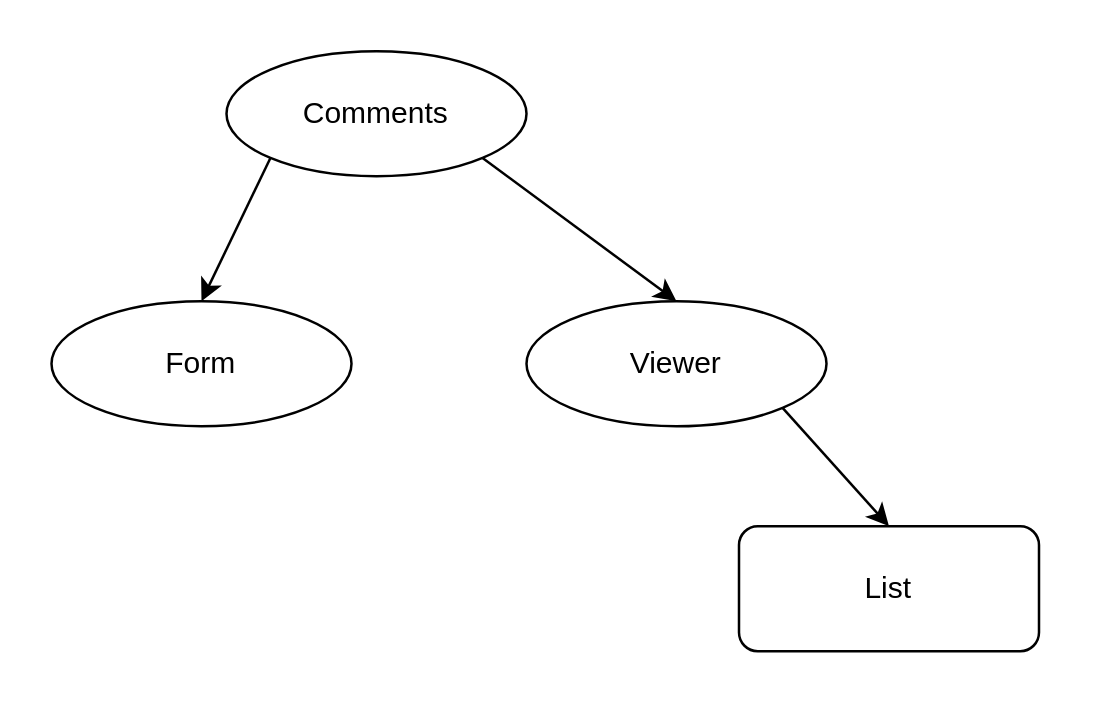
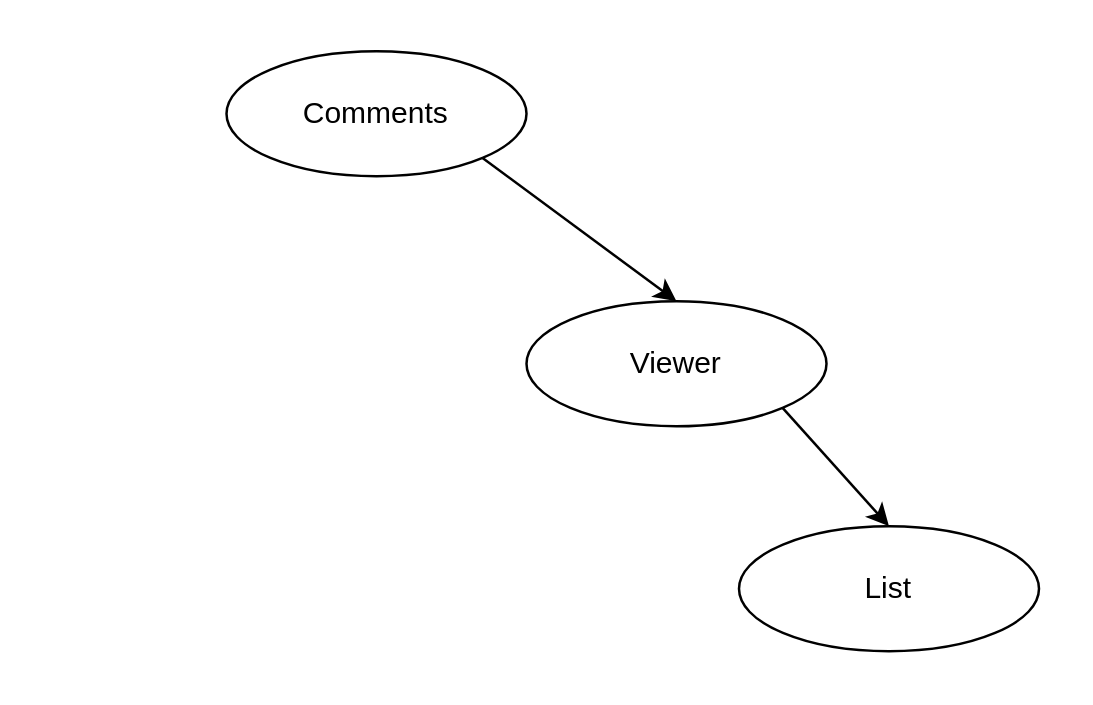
  <mxCell id="0" />
  <mxCell id="1" parent="0" />
- <mxCell id="2" style="edgeStyle=none;html=1;exitX=0;exitY=1;exitDx=0;exitDy=0;entryX=0.5;entryY=0;entryDx=0;entryDy=0;" edge="1" parent="1" source="4" target="7"><mxGeometry relative="1" as="geometry" /></mxCell>
  <mxCell id="3" style="edgeStyle=none;html=1;exitX=1;exitY=1;exitDx=0;exitDy=0;entryX=0.5;entryY=0;entryDx=0;entryDy=0;" edge="1" parent="1" source="4" target="6"><mxGeometry relative="1" as="geometry" /></mxCell>
  <mxCell id="4" value="Comments" style="ellipse;whiteSpace=wrap;html=1;" vertex="1" parent="1"><mxGeometry x="90" y="20" width="120" height="50" as="geometry" /></mxCell>
  <mxCell id="5" style="edgeStyle=none;html=1;exitX=1;exitY=1;exitDx=0;exitDy=0;entryX=0.5;entryY=0;entryDx=0;entryDy=0;" edge="1" parent="1" source="6" target="8"><mxGeometry relative="1" as="geometry" /></mxCell>
  <mxCell id="6" value="Viewer" style="ellipse;whiteSpace=wrap;html=1;" vertex="1" parent="1"><mxGeometry x="210" y="120" width="120" height="50" as="geometry" /></mxCell>
- <mxCell id="7" value="Form" style="ellipse;whiteSpace=wrap;html=1;" vertex="1" parent="1"><mxGeometry x="20" y="120" width="120" height="50" as="geometry" /></mxCell>
- <mxCell id="8" value="List" style="whiteSpace=wrap;html=1;rounded=1;" vertex="1" parent="1"><mxGeometry x="295" y="210" width="120" height="50" as="geometry" /></mxCell>
+ <mxCell id="8" value="List" style="ellipse;whiteSpace=wrap;html=1;" vertex="1" parent="1"><mxGeometry x="295" y="210" width="120" height="50" as="geometry" /></mxCell>
